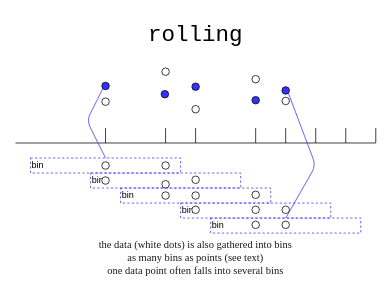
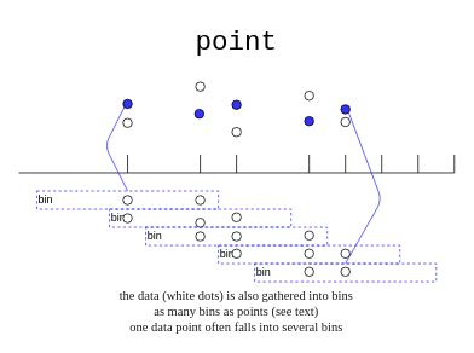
  <mxCell id="0" />
  <mxCell id="1" parent="0" />
  <mxCell id="2" value="" style="endArrow=none;html=1;" parent="1" edge="1"><mxGeometry width="50" height="50" relative="1" as="geometry"><mxPoint x="20" y="190" as="sourcePoint" /><mxPoint x="500" y="190" as="targetPoint" /></mxGeometry></mxCell>
  <mxCell id="3" value="" style="ellipse;whiteSpace=wrap;html=1;" parent="1" vertex="1"><mxGeometry x="335" y="100" width="10" height="10" as="geometry" /></mxCell>
  <mxCell id="4" value="" style="endArrow=none;html=1;" parent="1" edge="1"><mxGeometry width="50" height="50" relative="1" as="geometry"><mxPoint x="220" y="190" as="sourcePoint" /><mxPoint x="220" y="170" as="targetPoint" /></mxGeometry></mxCell>
  <mxCell id="5" value="" style="endArrow=none;html=1;" parent="1" edge="1"><mxGeometry width="50" height="50" relative="1" as="geometry"><mxPoint x="340" y="190" as="sourcePoint" /><mxPoint x="340" y="170" as="targetPoint" /></mxGeometry></mxCell>
  <mxCell id="6" value="" style="endArrow=none;html=1;" parent="1" edge="1"><mxGeometry width="50" height="50" relative="1" as="geometry"><mxPoint x="420" y="190" as="sourcePoint" /><mxPoint x="420" y="170" as="targetPoint" /></mxGeometry></mxCell>
  <mxCell id="7" value="" style="ellipse;whiteSpace=wrap;html=1;" parent="1" vertex="1"><mxGeometry x="135" y="130" width="10" height="10" as="geometry" /></mxCell>
  <mxCell id="8" value="" style="ellipse;whiteSpace=wrap;html=1;" parent="1" vertex="1"><mxGeometry x="255" y="140" width="10" height="10" as="geometry" /></mxCell>
  <mxCell id="9" value="bin" style="text;html=1;strokeColor=#3333FF;fillColor=none;align=left;verticalAlign=middle;whiteSpace=wrap;rounded=0;dashed=1;" parent="1" vertex="1"><mxGeometry x="40" y="210" width="200" height="20" as="geometry" /></mxCell>
- <mxCell id="10" value="&lt;font face=&quot;Courier New&quot; style=&quot;font-size: 30px&quot;&gt;rolling&lt;/font&gt;" style="text;html=1;strokeColor=none;fillColor=none;align=center;verticalAlign=middle;whiteSpace=wrap;rounded=0;dashed=1;" parent="1" vertex="1"><mxGeometry x="180" y="20" width="160" height="50" as="geometry" /></mxCell>
+ <mxCell id="10" value="&lt;font face=&quot;Courier New&quot; style=&quot;font-size: 30px&quot;&gt;point&lt;/font&gt;" style="text;html=1;strokeColor=none;fillColor=none;align=center;verticalAlign=middle;whiteSpace=wrap;rounded=0;dashed=1;" parent="1" vertex="1"><mxGeometry x="180" y="20" width="160" height="50" as="geometry" /></mxCell>
  <mxCell id="11" value="the data (white dots) is also gathered into bins&#10;as many bins as points (see text)&#10;one data point often falls into several bins" style="text;strokeColor=none;fillColor=none;align=center;verticalAlign=middle;whiteSpace=wrap;rounded=0;dashed=1;fontFamily=Comic Sans MS;fontSize=14;fontColor=#1A1A1A;" parent="1" vertex="1"><mxGeometry x="55" y="320" width="410" height="47" as="geometry" /></mxCell>
  <mxCell id="12" value="" style="endArrow=none;html=1;" edge="1" parent="1"><mxGeometry width="50" height="50" relative="1" as="geometry"><mxPoint x="140" y="190" as="sourcePoint" /><mxPoint x="140" y="170" as="targetPoint" /></mxGeometry></mxCell>
  <mxCell id="13" value="" style="endArrow=none;html=1;" edge="1" parent="1"><mxGeometry width="50" height="50" relative="1" as="geometry"><mxPoint x="260" y="190" as="sourcePoint" /><mxPoint x="260" y="170" as="targetPoint" /></mxGeometry></mxCell>
  <mxCell id="14" value="" style="endArrow=none;html=1;" edge="1" parent="1"><mxGeometry width="50" height="50" relative="1" as="geometry"><mxPoint x="380" y="190" as="sourcePoint" /><mxPoint x="380" y="170" as="targetPoint" /></mxGeometry></mxCell>
  <mxCell id="15" value="" style="endArrow=none;html=1;" edge="1" parent="1"><mxGeometry width="50" height="50" relative="1" as="geometry"><mxPoint x="460" y="190" as="sourcePoint" /><mxPoint x="460" y="170" as="targetPoint" /></mxGeometry></mxCell>
  <mxCell id="16" value="" style="endArrow=none;html=1;" edge="1" parent="1"><mxGeometry width="50" height="50" relative="1" as="geometry"><mxPoint x="500" y="190" as="sourcePoint" /><mxPoint x="500" y="170" as="targetPoint" /></mxGeometry></mxCell>
  <mxCell id="17" value="" style="ellipse;whiteSpace=wrap;html=1;" vertex="1" parent="1"><mxGeometry x="375" y="129" width="10" height="10" as="geometry" /></mxCell>
  <mxCell id="18" value="" style="ellipse;whiteSpace=wrap;html=1;" vertex="1" parent="1"><mxGeometry x="215" y="90" width="10" height="10" as="geometry" /></mxCell>
  <mxCell id="19" value="" style="ellipse;whiteSpace=wrap;html=1;fillColor=#3333FF;" vertex="1" parent="1"><mxGeometry x="335" y="128" width="10" height="10" as="geometry" /></mxCell>
  <mxCell id="20" value="" style="ellipse;whiteSpace=wrap;html=1;fillColor=#3333FF;" vertex="1" parent="1"><mxGeometry x="375" y="115" width="10" height="10" as="geometry" /></mxCell>
  <mxCell id="21" value="" style="ellipse;whiteSpace=wrap;html=1;fillColor=#3333FF;" vertex="1" parent="1"><mxGeometry x="135" y="109" width="10" height="10" as="geometry" /></mxCell>
  <mxCell id="22" value="" style="ellipse;whiteSpace=wrap;html=1;fillColor=#3333FF;" vertex="1" parent="1"><mxGeometry x="214" y="120" width="10" height="10" as="geometry" /></mxCell>
  <mxCell id="23" value="" style="ellipse;whiteSpace=wrap;html=1;fillColor=#3333FF;" vertex="1" parent="1"><mxGeometry x="255" y="110" width="10" height="10" as="geometry" /></mxCell>
  <mxCell id="24" value="" style="endArrow=none;html=1;exitX=0;exitY=0;exitDx=0;exitDy=0;strokeColor=#3333FF;entryX=0;entryY=1;entryDx=0;entryDy=0;" edge="1" parent="1" target="21"><mxGeometry width="50" height="50" relative="1" as="geometry"><mxPoint x="140" y="210" as="sourcePoint" /><mxPoint x="136.464" y="118.536" as="targetPoint" /><Array as="points"><mxPoint x="115" y="160" /></Array></mxGeometry></mxCell>
  <mxCell id="25" value="" style="endArrow=none;html=1;exitX=0;exitY=0;exitDx=0;exitDy=0;strokeColor=#3333FF;entryX=1;entryY=1;entryDx=0;entryDy=0;" edge="1" parent="1" target="20"><mxGeometry width="50" height="50" relative="1" as="geometry"><mxPoint x="380" y="290" as="sourcePoint" /><mxPoint x="374.37" y="136.34" as="targetPoint" /><Array as="points"><mxPoint x="420" y="220" /></Array></mxGeometry></mxCell>
  <mxCell id="26" value="bin" style="text;html=1;strokeColor=#3333FF;fillColor=none;align=left;verticalAlign=middle;whiteSpace=wrap;rounded=0;dashed=1;" vertex="1" parent="1"><mxGeometry x="120" y="230" width="200" height="20" as="geometry" /></mxCell>
  <mxCell id="27" value="bin" style="text;html=1;strokeColor=#3333FF;fillColor=none;align=left;verticalAlign=middle;whiteSpace=wrap;rounded=0;dashed=1;" vertex="1" parent="1"><mxGeometry x="160" y="250" width="200" height="20" as="geometry" /></mxCell>
  <mxCell id="28" value="bin" style="text;html=1;strokeColor=#3333FF;fillColor=none;align=left;verticalAlign=middle;whiteSpace=wrap;rounded=0;dashed=1;" vertex="1" parent="1"><mxGeometry x="240" y="270" width="200" height="20" as="geometry" /></mxCell>
  <mxCell id="29" value="bin" style="text;html=1;strokeColor=#3333FF;fillColor=none;align=left;verticalAlign=middle;whiteSpace=wrap;rounded=0;dashed=1;" vertex="1" parent="1"><mxGeometry x="280" y="290" width="200" height="20" as="geometry" /></mxCell>
  <mxCell id="30" value="" style="ellipse;whiteSpace=wrap;html=1;" vertex="1" parent="1"><mxGeometry x="135" y="215" width="10" height="10" as="geometry" /></mxCell>
  <mxCell id="31" value="" style="ellipse;whiteSpace=wrap;html=1;" vertex="1" parent="1"><mxGeometry x="215" y="215" width="10" height="10" as="geometry" /></mxCell>
  <mxCell id="32" value="" style="ellipse;whiteSpace=wrap;html=1;" vertex="1" parent="1"><mxGeometry x="135" y="235" width="10" height="10" as="geometry" /></mxCell>
  <mxCell id="33" value="" style="ellipse;whiteSpace=wrap;html=1;" vertex="1" parent="1"><mxGeometry x="215" y="240" width="10" height="10" as="geometry" /></mxCell>
  <mxCell id="34" value="" style="ellipse;whiteSpace=wrap;html=1;" vertex="1" parent="1"><mxGeometry x="215" y="255" width="10" height="10" as="geometry" /></mxCell>
  <mxCell id="35" value="" style="ellipse;whiteSpace=wrap;html=1;" vertex="1" parent="1"><mxGeometry x="255" y="255" width="10" height="10" as="geometry" /></mxCell>
  <mxCell id="36" value="" style="ellipse;whiteSpace=wrap;html=1;" vertex="1" parent="1"><mxGeometry x="255" y="234" width="10" height="10" as="geometry" /></mxCell>
  <mxCell id="37" value="" style="ellipse;whiteSpace=wrap;html=1;" vertex="1" parent="1"><mxGeometry x="255" y="274" width="10" height="10" as="geometry" /></mxCell>
  <mxCell id="38" value="" style="ellipse;whiteSpace=wrap;html=1;" vertex="1" parent="1"><mxGeometry x="335" y="274" width="10" height="10" as="geometry" /></mxCell>
  <mxCell id="39" value="" style="ellipse;whiteSpace=wrap;html=1;" vertex="1" parent="1"><mxGeometry x="335" y="254" width="10" height="10" as="geometry" /></mxCell>
  <mxCell id="40" value="" style="ellipse;whiteSpace=wrap;html=1;" vertex="1" parent="1"><mxGeometry x="335" y="294" width="10" height="10" as="geometry" /></mxCell>
  <mxCell id="41" value="" style="ellipse;whiteSpace=wrap;html=1;" vertex="1" parent="1"><mxGeometry x="375" y="294" width="10" height="10" as="geometry" /></mxCell>
  <mxCell id="42" value="" style="ellipse;whiteSpace=wrap;html=1;" vertex="1" parent="1"><mxGeometry x="375" y="274" width="10" height="10" as="geometry" /></mxCell>
